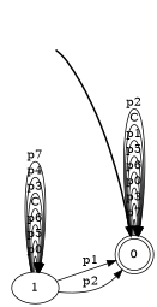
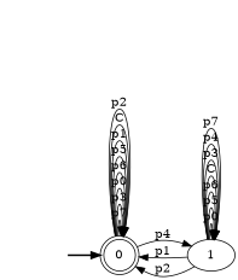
  digraph {
    rankdir=LR
    fake0 [style=invisible]
    n2 [label=0 root=true shape=doublecircle]
    n3 [label=1]
    fake0 -> n2 [style=bold]
    n2 -> n2 [label=p7]
    n2 -> n2 [label=p3]
    n2 -> n2 [label=p0]
    n2 -> n2 [label=p6]
    n2 -> n2 [label=p5]
    n2 -> n2 [label=p1]
    n2 -> n2 [label=C]
    n2 -> n2 [label=p2]
+   n2 -> n3 [label=p4]
    n3 -> n2 [label=p1]
    n3 -> n2 [label=p2]
    n3 -> n3 [label=p0]
    n3 -> n3 [label=p5]
    n3 -> n3 [label=p6]
    n3 -> n3 [label=C]
    n3 -> n3 [label=p3]
    n3 -> n3 [label=p4]
    n3 -> n3 [label=p7]
  }
